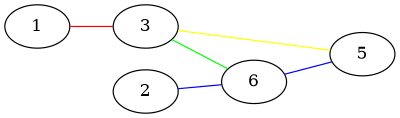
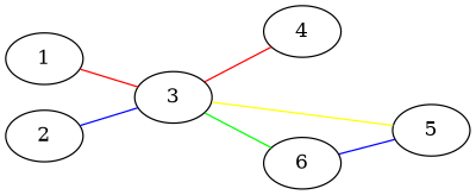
  graph {
    rankdir=LR
    edge [color=red]
    1
    3
    2
+   4
    5
    6
    1 -- 3
+   3 -- 4
    3 -- 5 [color=yellow]
    3 -- 6 [color=green]
-   2 -- 6 [color=blue]
+   2 -- 3 [color=blue]
    6 -- 5 [color=blue]
  }
